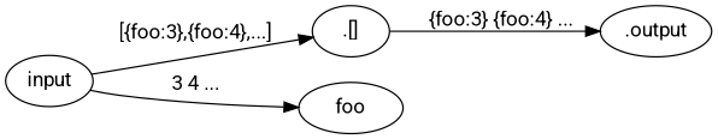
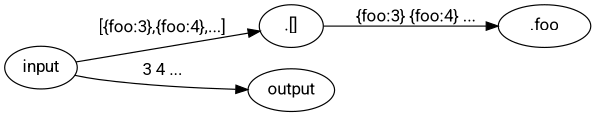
  digraph {
    fontname=Roboto
    rankdir=LR
    node [fontname=Roboto]
    edge [fontname=Roboto]
    input
    ".[]"
-   output [label=foo]
-   ".foo" [label=".output"]
+   output
+   ".foo"
    input -> ".[]" [label="[{foo:3},{foo:4},...]"]
    input -> output [label="3 4 ..."]
    ".[]" -> ".foo" [label="{foo:3} {foo:4} ..."]
  }
